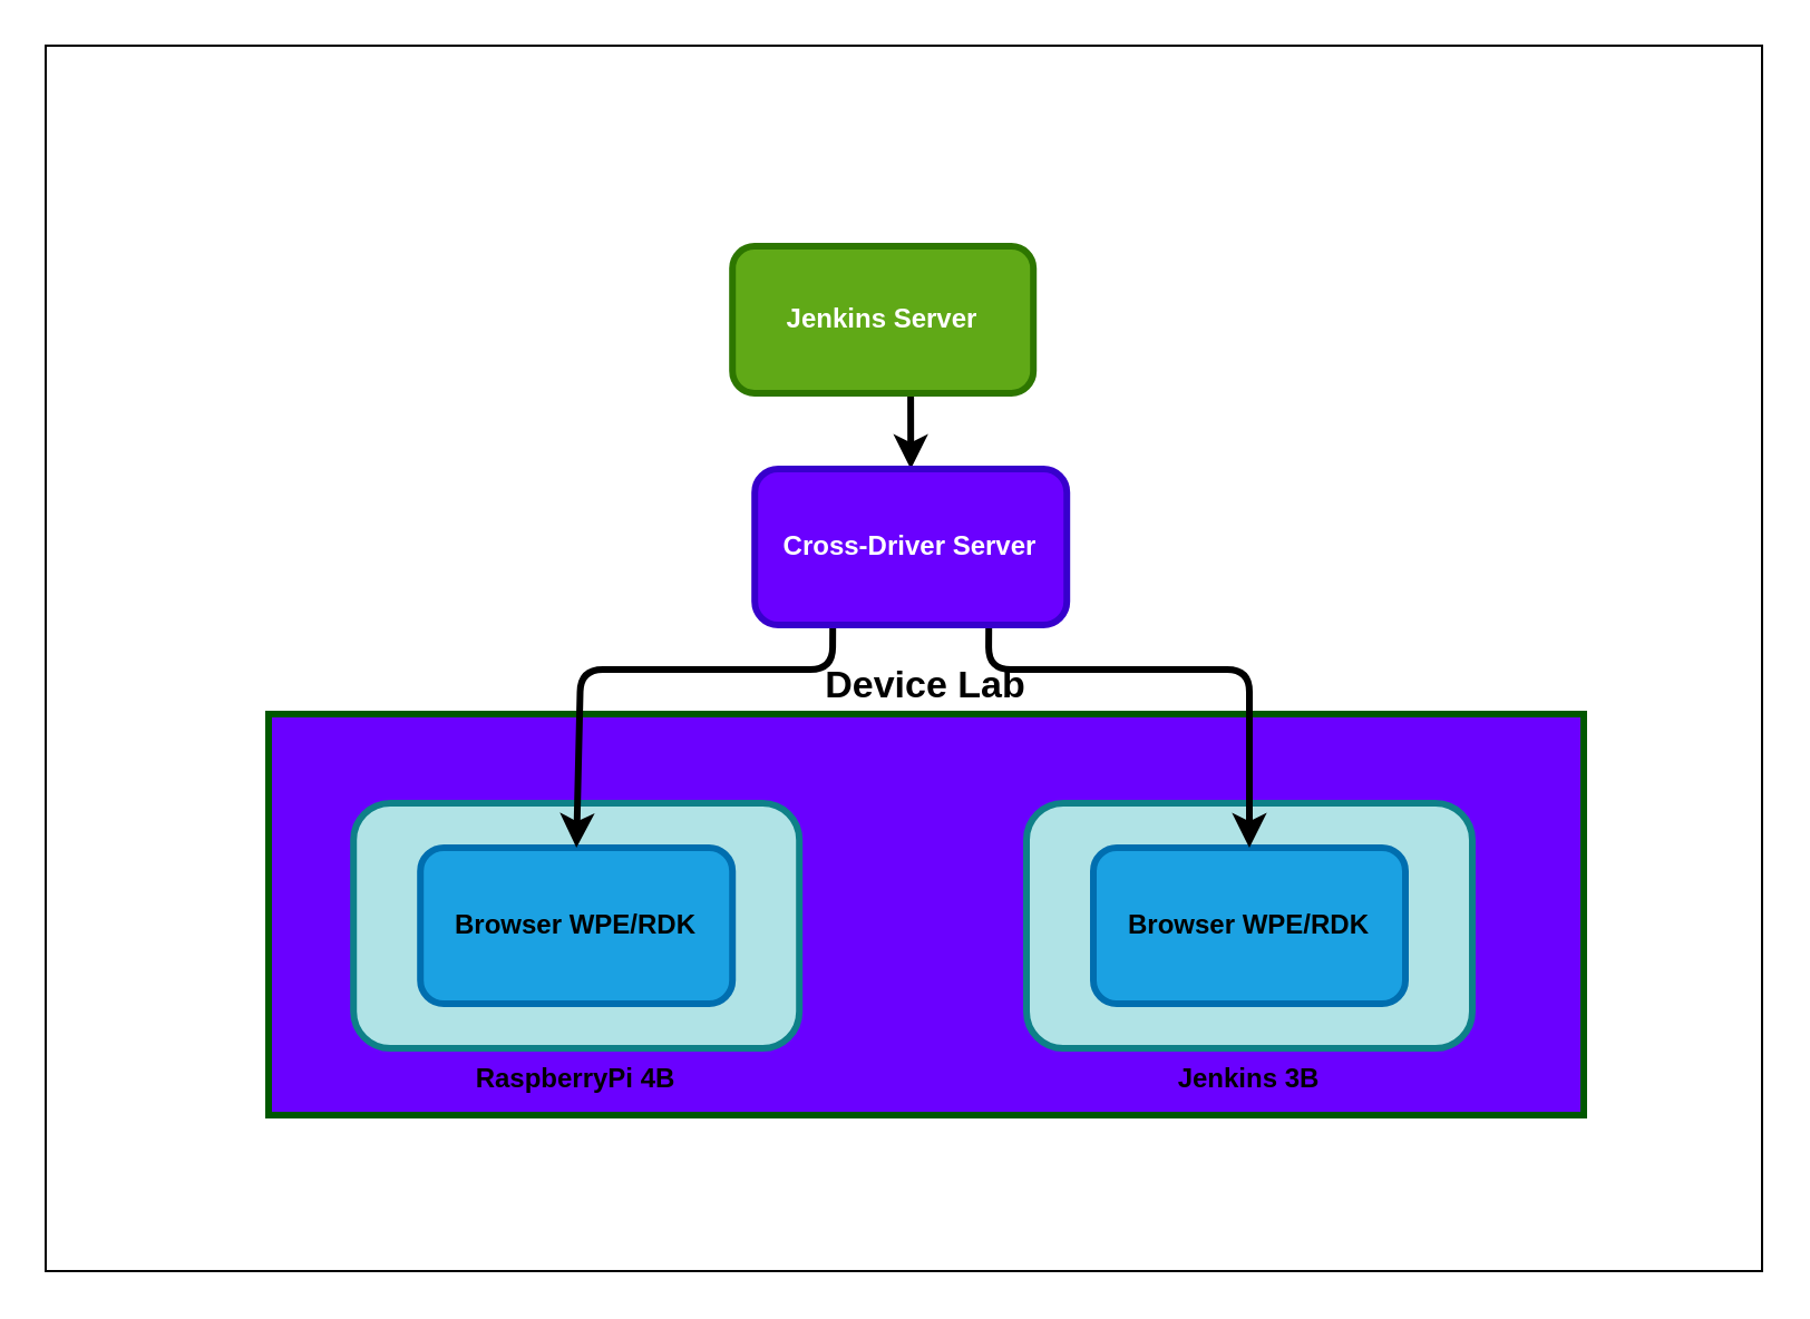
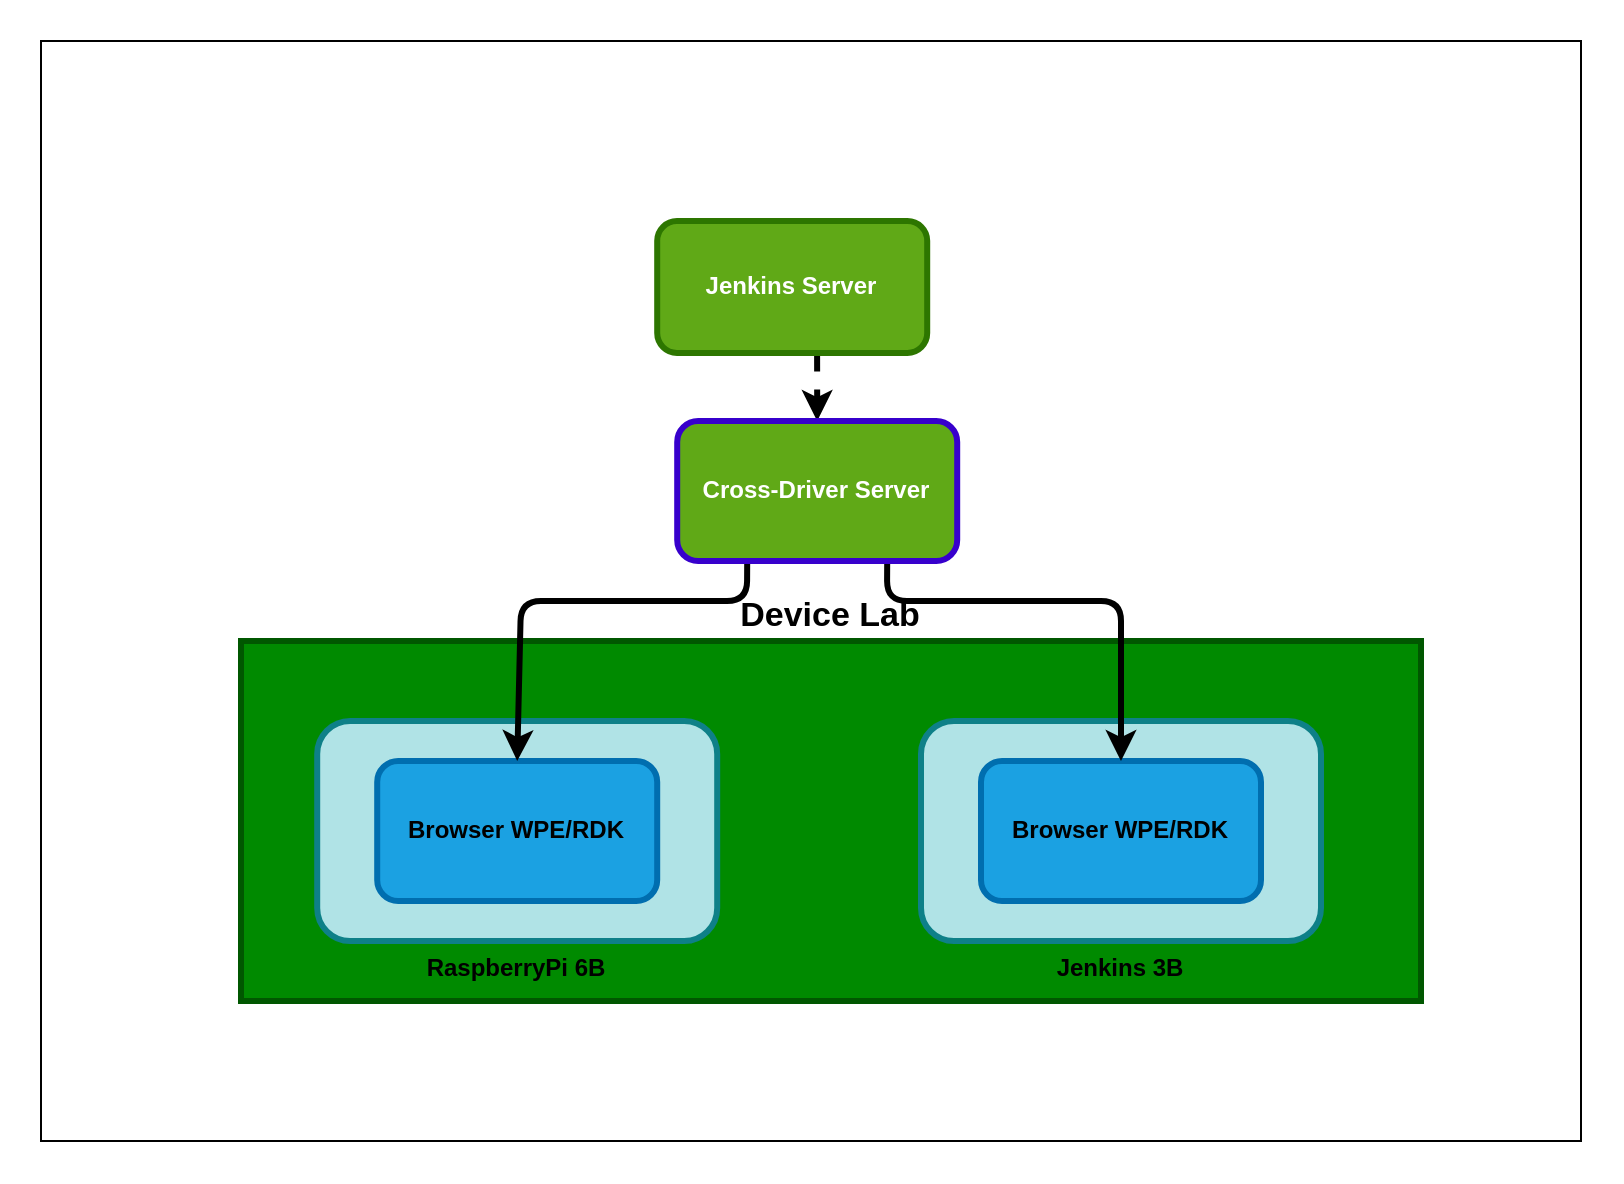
  <mxCell id="0" />
  <mxCell id="1" parent="0" />
  <mxCell id="2" value="" style="rounded=0;whiteSpace=wrap;html=1;labelPosition=center;verticalLabelPosition=top;align=center;verticalAlign=bottom;" vertex="1" parent="1"><mxGeometry y="20" width="770" height="550" as="geometry" x="20" /></mxCell>
- <mxCell id="3" value="Device Lab" style="rounded=0;whiteSpace=wrap;html=1;labelPosition=center;verticalLabelPosition=top;align=center;verticalAlign=bottom;strokeWidth=3;fillColor=#6a00ff;strokeColor=#005700;fontSize=17;fontColor=#000000;fontStyle=1;" vertex="1" parent="1"><mxGeometry x="120" y="320" width="590" height="180" as="geometry" /></mxCell>
- <mxCell id="4" value="RaspberryPi 4B" style="rounded=1;whiteSpace=wrap;html=1;labelPosition=center;verticalLabelPosition=bottom;align=center;verticalAlign=top;strokeWidth=3;fillColor=#b0e3e6;strokeColor=#0e8088;fontColor=#000000;fontStyle=1" vertex="1" parent="1"><mxGeometry x="158.1" y="360" width="200" height="110" as="geometry" /></mxCell>
- <mxCell id="5" style="edgeStyle=none;html=1;entryX=0.5;entryY=0;entryDx=0;entryDy=0;strokeWidth=3;" edge="1" parent="1" source="6" target="12"><mxGeometry relative="1" as="geometry"><Array as="points"><mxPoint x="408" y="140" /></Array></mxGeometry></mxCell>
+ <mxCell id="3" value="Device Lab" style="rounded=0;whiteSpace=wrap;html=1;labelPosition=center;verticalLabelPosition=top;align=center;verticalAlign=bottom;strokeWidth=3;fillColor=#008a00;strokeColor=#005700;fontSize=17;fontColor=#000000;fontStyle=1" vertex="1" parent="1"><mxGeometry x="120" y="320" width="590" height="180" as="geometry" /></mxCell>
+ <mxCell id="4" value="RaspberryPi 6B" style="rounded=1;whiteSpace=wrap;html=1;labelPosition=center;verticalLabelPosition=bottom;align=center;verticalAlign=top;strokeWidth=3;fillColor=#b0e3e6;strokeColor=#0e8088;fontColor=#000000;fontStyle=1" vertex="1" parent="1"><mxGeometry x="158.1" y="360" width="200" height="110" as="geometry" /></mxCell>
+ <mxCell id="5" style="edgeStyle=none;html=1;entryX=0.5;entryY=0;entryDx=0;entryDy=0;strokeWidth=3;dashed=1;" edge="1" parent="1" source="6" target="12"><mxGeometry relative="1" as="geometry"><Array as="points"><mxPoint x="408" y="140" /></Array></mxGeometry></mxCell>
  <mxCell id="6" value="Jenkins Server" style="rounded=1;whiteSpace=wrap;html=1;strokeWidth=3;fillColor=#60a917;fontColor=#ffffff;strokeColor=#2D7600;fontStyle=1" vertex="1" parent="1"><mxGeometry x="328.1" y="110" width="135" height="65.95" as="geometry" /></mxCell>
  <mxCell id="7" value="Browser WPE/RDK" style="rounded=1;whiteSpace=wrap;html=1;strokeWidth=3;fillColor=#1ba1e2;fontColor=#000000;strokeColor=#006EAF;fontStyle=1" vertex="1" parent="1"><mxGeometry x="188.1" y="380" width="140" height="70" as="geometry" /></mxCell>
  <mxCell id="8" value="Jenkins 3B" style="rounded=1;whiteSpace=wrap;html=1;labelPosition=center;verticalLabelPosition=bottom;align=center;verticalAlign=top;strokeWidth=3;fillColor=#b0e3e6;strokeColor=#0e8088;fontColor=#000000;fontStyle=1" vertex="1" parent="1"><mxGeometry x="460" y="360" width="200" height="110" as="geometry" /></mxCell>
  <mxCell id="9" value="Browser WPE/RDK" style="rounded=1;whiteSpace=wrap;html=1;strokeWidth=3;fillColor=#1ba1e2;fontColor=#000000;strokeColor=#006EAF;fontStyle=1" vertex="1" parent="1"><mxGeometry x="490" y="380" width="140" height="70" as="geometry" /></mxCell>
  <mxCell id="10" style="edgeStyle=none;html=1;entryX=0.5;entryY=0;entryDx=0;entryDy=0;strokeWidth=3;exitX=0.25;exitY=1;exitDx=0;exitDy=0;" edge="1" parent="1" source="12" target="7"><mxGeometry relative="1" as="geometry"><Array as="points"><mxPoint x="373" y="300" /><mxPoint x="260" y="300" /></Array></mxGeometry></mxCell>
  <mxCell id="11" style="edgeStyle=none;html=1;entryX=0.5;entryY=0;entryDx=0;entryDy=0;strokeWidth=3;exitX=0.75;exitY=1;exitDx=0;exitDy=0;" edge="1" parent="1" source="12" target="9"><mxGeometry relative="1" as="geometry"><Array as="points"><mxPoint x="443" y="300" /><mxPoint x="560" y="300" /></Array></mxGeometry></mxCell>
- <mxCell id="12" value="Cross-Driver Server" style="rounded=1;whiteSpace=wrap;html=1;strokeWidth=3;fillColor=#6a00ff;fontColor=#ffffff;strokeColor=#3700CC;fontStyle=1" vertex="1" parent="1"><mxGeometry x="338.1" y="210" width="140" height="70" as="geometry" /></mxCell>
+ <mxCell id="12" value="Cross-Driver Server" style="rounded=1;whiteSpace=wrap;html=1;strokeWidth=3;fillColor=#60a917;fontColor=#ffffff;strokeColor=#3700CC;fontStyle=1;" vertex="1" parent="1"><mxGeometry x="338.1" y="210" width="140" height="70" as="geometry" /></mxCell>
